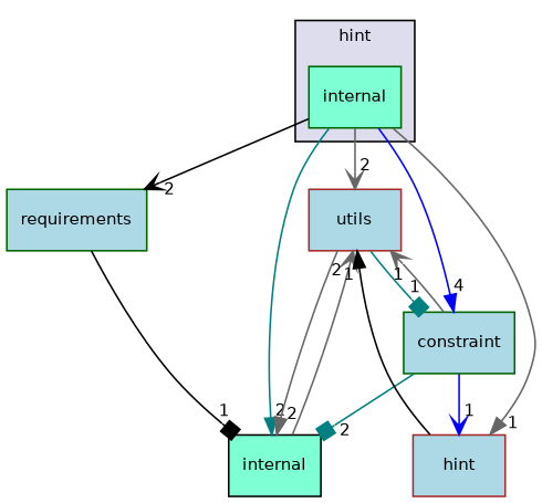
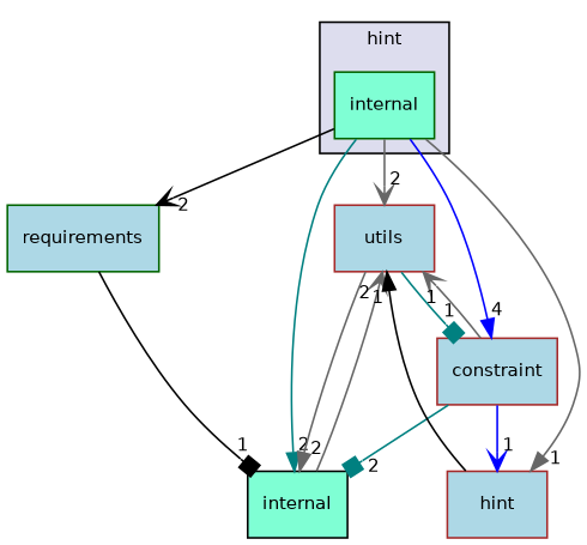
  digraph {
    compound=true
    node [color=darkgreen fillcolor=lightblue fontname=Helvetica fontsize=10 shape=box style=filled]
    edge [arrowhead=vee color=gray40 headlabel=2 labeldistance=1.5 labelfontname=Helvetica labelfontsize=10]
    n1 [fillcolor=aquamarine label=internal pencolor=black]
    n2 [color=brown label=utils]
-   n3 [label=constraint]
+   n3 [color=brown label=constraint]
    n4 [color=black fillcolor=aquamarine label=internal]
    n5 [label=requirements]
    n6 [color=brown label=hint]
    subgraph cluster_1 {
      bgcolor="#ddddee"
      fontname=Helvetica
      fontsize=10
      label=hint
      pencolor=black
      n1
    }
    n1 -> n2
    n1 -> n3 [arrowhead=normal color=blue headlabel=4]
    n1 -> n4 [arrowhead=normal color=teal]
    n1 -> n5 [color=black]
    n1 -> n6 [arrowhead=normal headlabel=1]
    n2 -> n3 [arrowhead=box color=teal headlabel=1]
    n2 -> n4 [arrowhead=normal]
    n3 -> n2 [headlabel=1]
    n3 -> n4 [arrowhead=box color=teal]
    n3 -> n6 [color=blue headlabel=1]
    n4 -> n2
    n5 -> n4 [arrowhead=box color=black headlabel=1]
    n6 -> n2 [arrowhead=normal color=black headlabel=1]
  }
